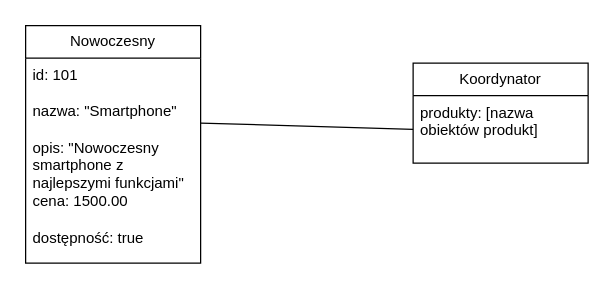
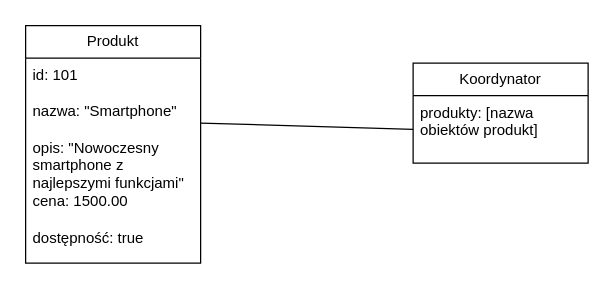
  <mxCell id="0" />
  <mxCell id="1" parent="0" />
- <mxCell id="2" value="Nowoczesny" style="swimlane;fontStyle=0;childLayout=stackLayout;horizontal=1;startSize=26;fillColor=none;horizontalStack=0;resizeParent=1;resizeParentMax=0;resizeLast=0;collapsible=1;marginBottom=0;whiteSpace=wrap;html=1;" vertex="1" parent="1"><mxGeometry x="20" y="20" width="140" height="190" as="geometry" /></mxCell>
+ <mxCell id="2" value="Produkt" style="swimlane;fontStyle=0;childLayout=stackLayout;horizontal=1;startSize=26;fillColor=none;horizontalStack=0;resizeParent=1;resizeParentMax=0;resizeLast=0;collapsible=1;marginBottom=0;whiteSpace=wrap;html=1;" vertex="1" parent="1"><mxGeometry x="20" y="20" width="140" height="190" as="geometry" /></mxCell>
  <mxCell id="3" value="&lt;div&gt;id: 101&amp;nbsp; &amp;nbsp; &amp;nbsp; &amp;nbsp; &amp;nbsp; &amp;nbsp; &amp;nbsp; &amp;nbsp; &amp;nbsp; &amp;nbsp; &amp;nbsp; &amp;nbsp; &amp;nbsp; &amp;nbsp; &amp;nbsp; &amp;nbsp; &amp;nbsp; &amp;nbsp; &amp;nbsp; &amp;nbsp; &amp;nbsp; &amp;nbsp; &amp;nbsp; &amp;nbsp;&amp;nbsp;&lt;/div&gt;&lt;div&gt;nazwa: &quot;Smartphone&quot;&amp;nbsp; &amp;nbsp; &amp;nbsp; &amp;nbsp; &amp;nbsp; &amp;nbsp; &amp;nbsp; &amp;nbsp; &amp;nbsp; &amp;nbsp; &amp;nbsp; &amp;nbsp; &amp;nbsp; &amp;nbsp; &amp;nbsp; &amp;nbsp; &amp;nbsp; &amp;nbsp;&amp;nbsp;&lt;/div&gt;&lt;div&gt;opis: &quot;Nowoczesny smartphone z najlepszymi funkcjami&quot;&amp;nbsp;&lt;/div&gt;&lt;div&gt;cena: 1500.00&amp;nbsp; &amp;nbsp; &amp;nbsp; &amp;nbsp; &amp;nbsp; &amp;nbsp; &amp;nbsp; &amp;nbsp; &amp;nbsp; &amp;nbsp; &amp;nbsp; &amp;nbsp; &amp;nbsp; &amp;nbsp; &amp;nbsp; &amp;nbsp; &amp;nbsp; &amp;nbsp; &amp;nbsp; &amp;nbsp; &amp;nbsp;&amp;nbsp;&lt;/div&gt;&lt;div&gt;dostępność: true&amp;nbsp;&lt;/div&gt;" style="text;strokeColor=none;fillColor=none;align=left;verticalAlign=top;spacingLeft=4;spacingRight=4;overflow=hidden;rotatable=0;points=[[0,0.5],[1,0.5]];portConstraint=eastwest;whiteSpace=wrap;html=1;" vertex="1" parent="2"><mxGeometry y="26" width="140" height="164" as="geometry" /></mxCell>
  <mxCell id="4" value="Koordynator" style="swimlane;fontStyle=0;childLayout=stackLayout;horizontal=1;startSize=26;fillColor=none;horizontalStack=0;resizeParent=1;resizeParentMax=0;resizeLast=0;collapsible=1;marginBottom=0;whiteSpace=wrap;html=1;" vertex="1" parent="1"><mxGeometry x="330" y="50" width="140" height="80" as="geometry" /></mxCell>
  <mxCell id="5" value="produkty: [nazwa obiektów produkt]&amp;nbsp;&amp;nbsp;" style="text;strokeColor=none;fillColor=none;align=left;verticalAlign=top;spacingLeft=4;spacingRight=4;overflow=hidden;rotatable=0;points=[[0,0.5],[1,0.5]];portConstraint=eastwest;whiteSpace=wrap;html=1;" vertex="1" parent="4"><mxGeometry y="26" width="140" height="54" as="geometry" /></mxCell>
  <mxCell id="6" value="" style="endArrow=none;html=1;rounded=0;exitX=1;exitY=0.317;exitDx=0;exitDy=0;exitPerimeter=0;entryX=0;entryY=0.5;entryDx=0;entryDy=0;" edge="1" parent="1" source="3" target="5"><mxGeometry width="50" height="50" relative="1" as="geometry"><mxPoint x="270" y="200" as="sourcePoint" /><mxPoint x="320" y="150" as="targetPoint" /></mxGeometry></mxCell>
